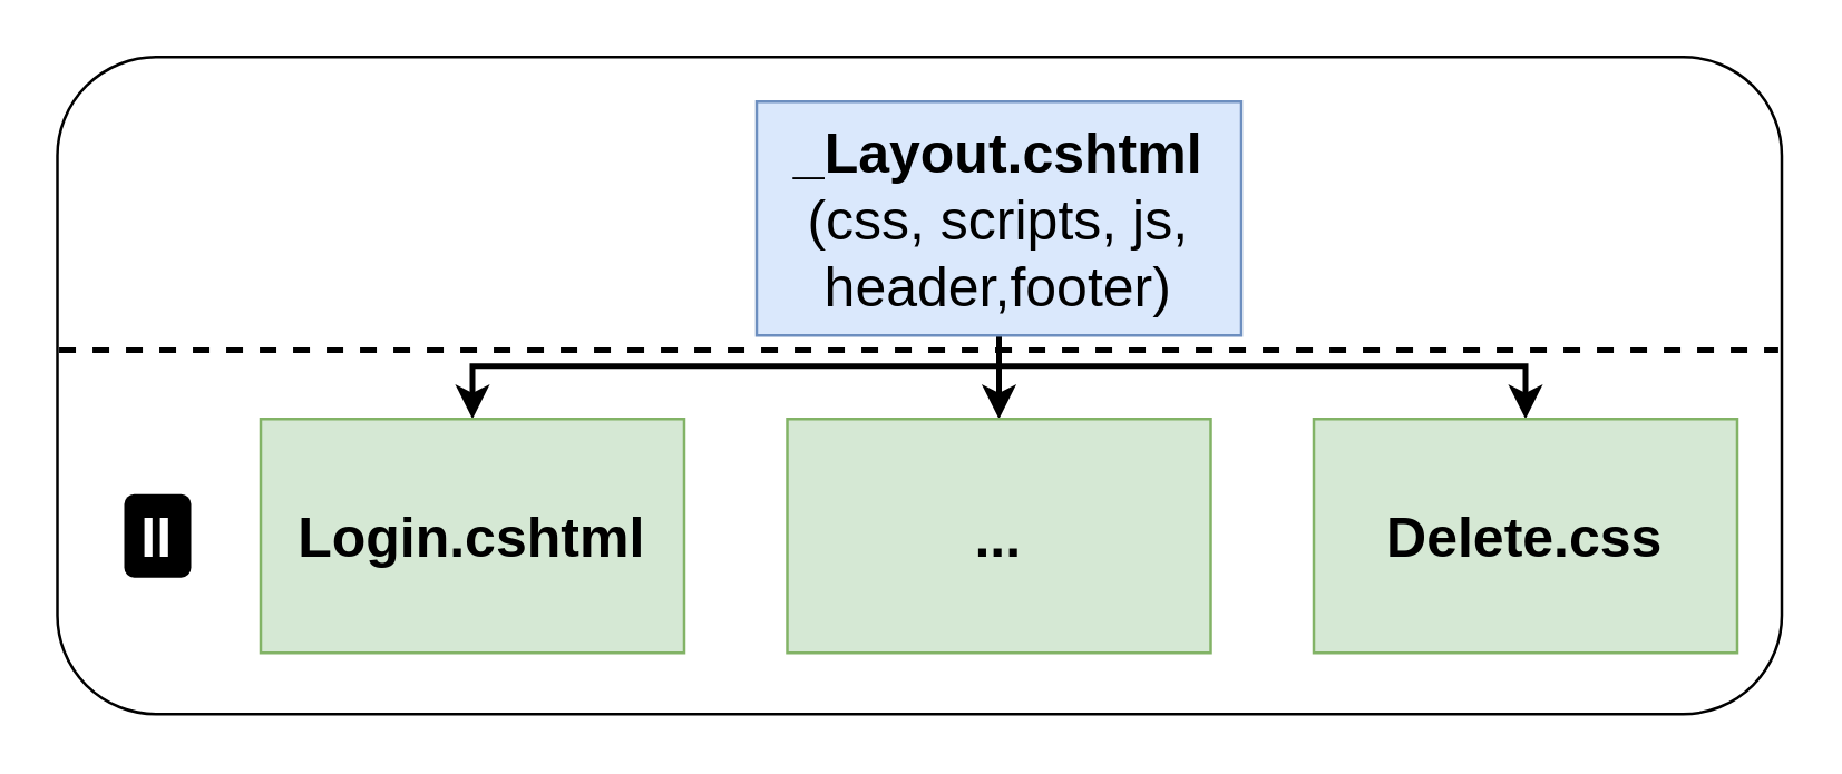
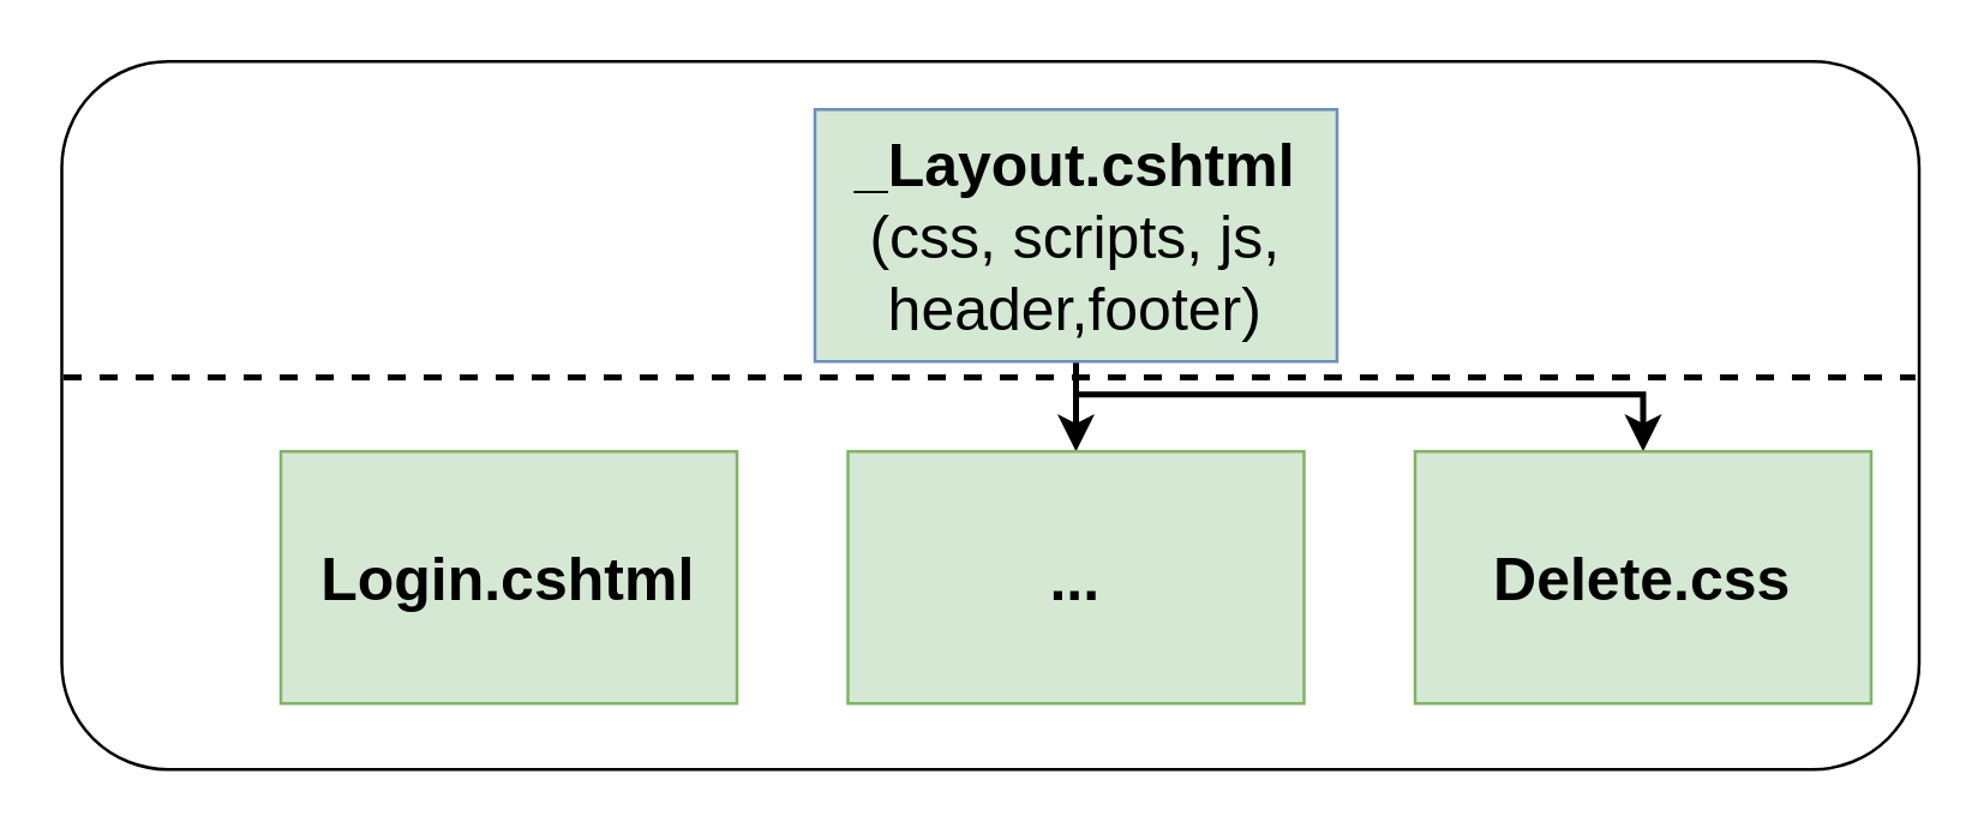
  <mxCell id="0" />
  <mxCell id="1" parent="0" />
  <mxCell id="2" style="edgeStyle=orthogonalEdgeStyle;rounded=0;orthogonalLoop=1;jettySize=auto;html=1;exitX=0.5;exitY=1;exitDx=0;exitDy=0;entryX=0.5;entryY=0;entryDx=0;entryDy=0;fontSize=20;strokeWidth=2;" parent="1" source="5" target="6" edge="1"><mxGeometry relative="1" as="geometry" /></mxCell>
  <mxCell id="3" style="edgeStyle=orthogonalEdgeStyle;rounded=0;orthogonalLoop=1;jettySize=auto;html=1;exitX=0.5;exitY=1;exitDx=0;exitDy=0;entryX=0.5;entryY=0;entryDx=0;entryDy=0;strokeWidth=2;fontSize=20;" parent="1" source="5" target="7" edge="1"><mxGeometry relative="1" as="geometry"><Array as="points"><mxPoint x="358" y="131" /><mxPoint x="547" y="131" /></Array></mxGeometry></mxCell>
- <mxCell id="4" style="edgeStyle=orthogonalEdgeStyle;rounded=0;orthogonalLoop=1;jettySize=auto;html=1;exitX=0.5;exitY=1;exitDx=0;exitDy=0;entryX=0.5;entryY=0;entryDx=0;entryDy=0;strokeWidth=2;fontSize=20;" parent="1" source="5" target="8" edge="1"><mxGeometry relative="1" as="geometry"><Array as="points"><mxPoint x="358" y="131" /><mxPoint x="169" y="131" /></Array></mxGeometry></mxCell>
- <mxCell id="5" value="&lt;font style=&quot;font-size: 20px;&quot;&gt;&lt;b&gt;_Layout.cshtml&lt;/b&gt;&lt;br&gt;(css, scripts, js, header,footer)&lt;br&gt;&lt;/font&gt;" style="rounded=0;whiteSpace=wrap;html=1;fillColor=#dae8fc;strokeColor=#6c8ebf;" parent="1" vertex="1"><mxGeometry x="271" y="36" width="174" height="84" as="geometry" /></mxCell>
+ <mxCell id="5" value="&lt;font style=&quot;font-size: 20px;&quot;&gt;&lt;b&gt;_Layout.cshtml&lt;/b&gt;&lt;br&gt;(css, scripts, js, header,footer)&lt;br&gt;&lt;/font&gt;" style="rounded=0;whiteSpace=wrap;html=1;fillColor=#d5e8d4;strokeColor=#6c8ebf;" parent="1" vertex="1"><mxGeometry x="271" y="36" width="174" height="84" as="geometry" /></mxCell>
  <mxCell id="6" value="&lt;font style=&quot;font-size: 20px;&quot;&gt;&lt;b&gt;...&lt;/b&gt;&lt;br&gt;&lt;/font&gt;" style="rounded=0;whiteSpace=wrap;html=1;fillColor=#d5e8d4;strokeColor=#82b366;" parent="1" vertex="1"><mxGeometry x="282" y="150" width="152" height="84" as="geometry" /></mxCell>
  <mxCell id="7" value="&lt;font style=&quot;font-size: 20px;&quot;&gt;&lt;b&gt;Delete.css&lt;/b&gt;&lt;br&gt;&lt;/font&gt;" style="rounded=0;whiteSpace=wrap;html=1;fillColor=#d5e8d4;strokeColor=#82b366;" parent="1" vertex="1"><mxGeometry x="471" y="150" width="152" height="84" as="geometry" /></mxCell>
  <mxCell id="8" value="&lt;font style=&quot;font-size: 20px;&quot;&gt;&lt;b&gt;Login.cshtml&lt;/b&gt;&lt;br&gt;&lt;/font&gt;" style="rounded=0;whiteSpace=wrap;html=1;fillColor=#d5e8d4;strokeColor=#82b366;" parent="1" vertex="1"><mxGeometry x="93" y="150" width="152" height="84" as="geometry" /></mxCell>
  <mxCell id="9" value="" style="rounded=1;whiteSpace=wrap;html=1;fontSize=20;fillColor=none;" parent="1" vertex="1"><mxGeometry x="20" y="20" width="619" height="236" as="geometry" /></mxCell>
- <mxCell id="10" value="&lt;font size=&quot;1&quot; color=&quot;#ffffff&quot;&gt;&lt;b style=&quot;font-size: 20px;&quot;&gt;II&lt;/b&gt;&lt;/font&gt;" style="rounded=1;whiteSpace=wrap;html=1;strokeColor=none;strokeWidth=4;fontSize=15;fontColor=#82BE77;fillColor=#000000;" parent="1" vertex="1"><mxGeometry x="44" y="177" width="24" height="30" as="geometry" /></mxCell>
  <mxCell id="11" value="" style="endArrow=none;dashed=1;html=1;rounded=0;strokeWidth=2;fontSize=20;entryX=0.998;entryY=0.446;entryDx=0;entryDy=0;exitX=0.001;exitY=0.446;exitDx=0;exitDy=0;exitPerimeter=0;entryPerimeter=0;" parent="1" source="9" target="9" edge="1"><mxGeometry width="50" height="50" relative="1" as="geometry"><mxPoint x="407" y="254" as="sourcePoint" /><mxPoint x="457" y="204" as="targetPoint" /></mxGeometry></mxCell>
